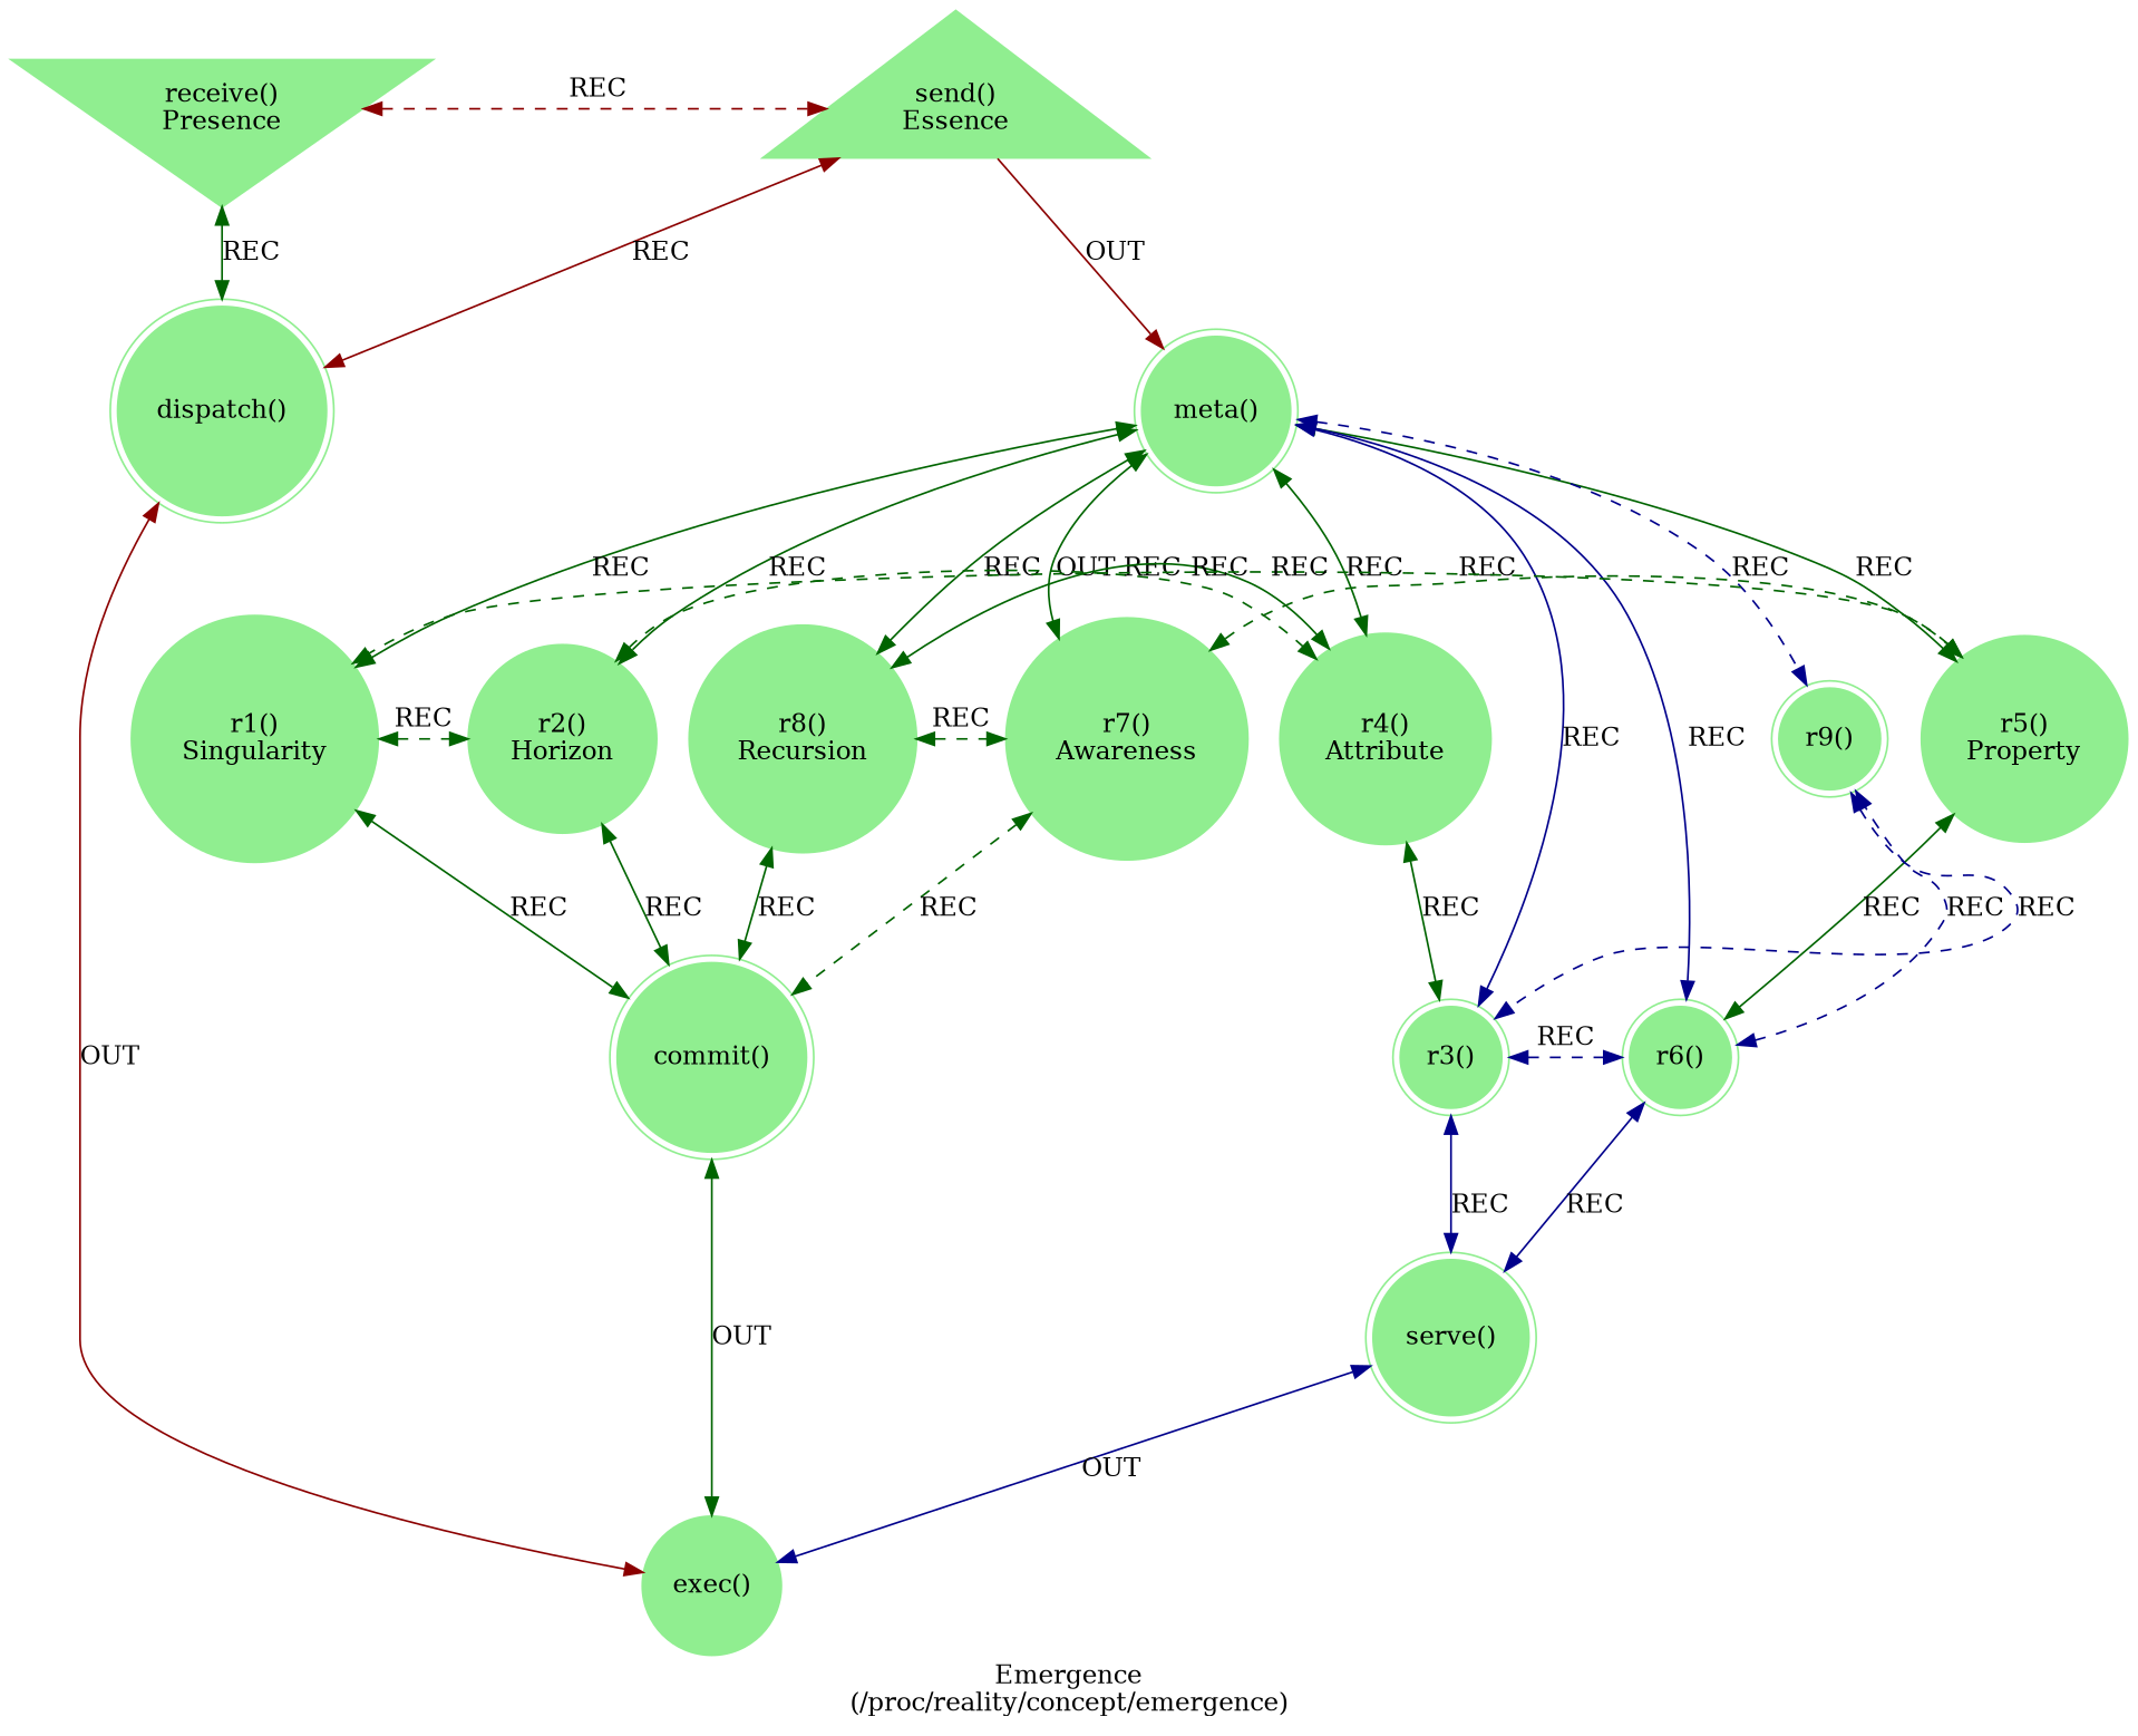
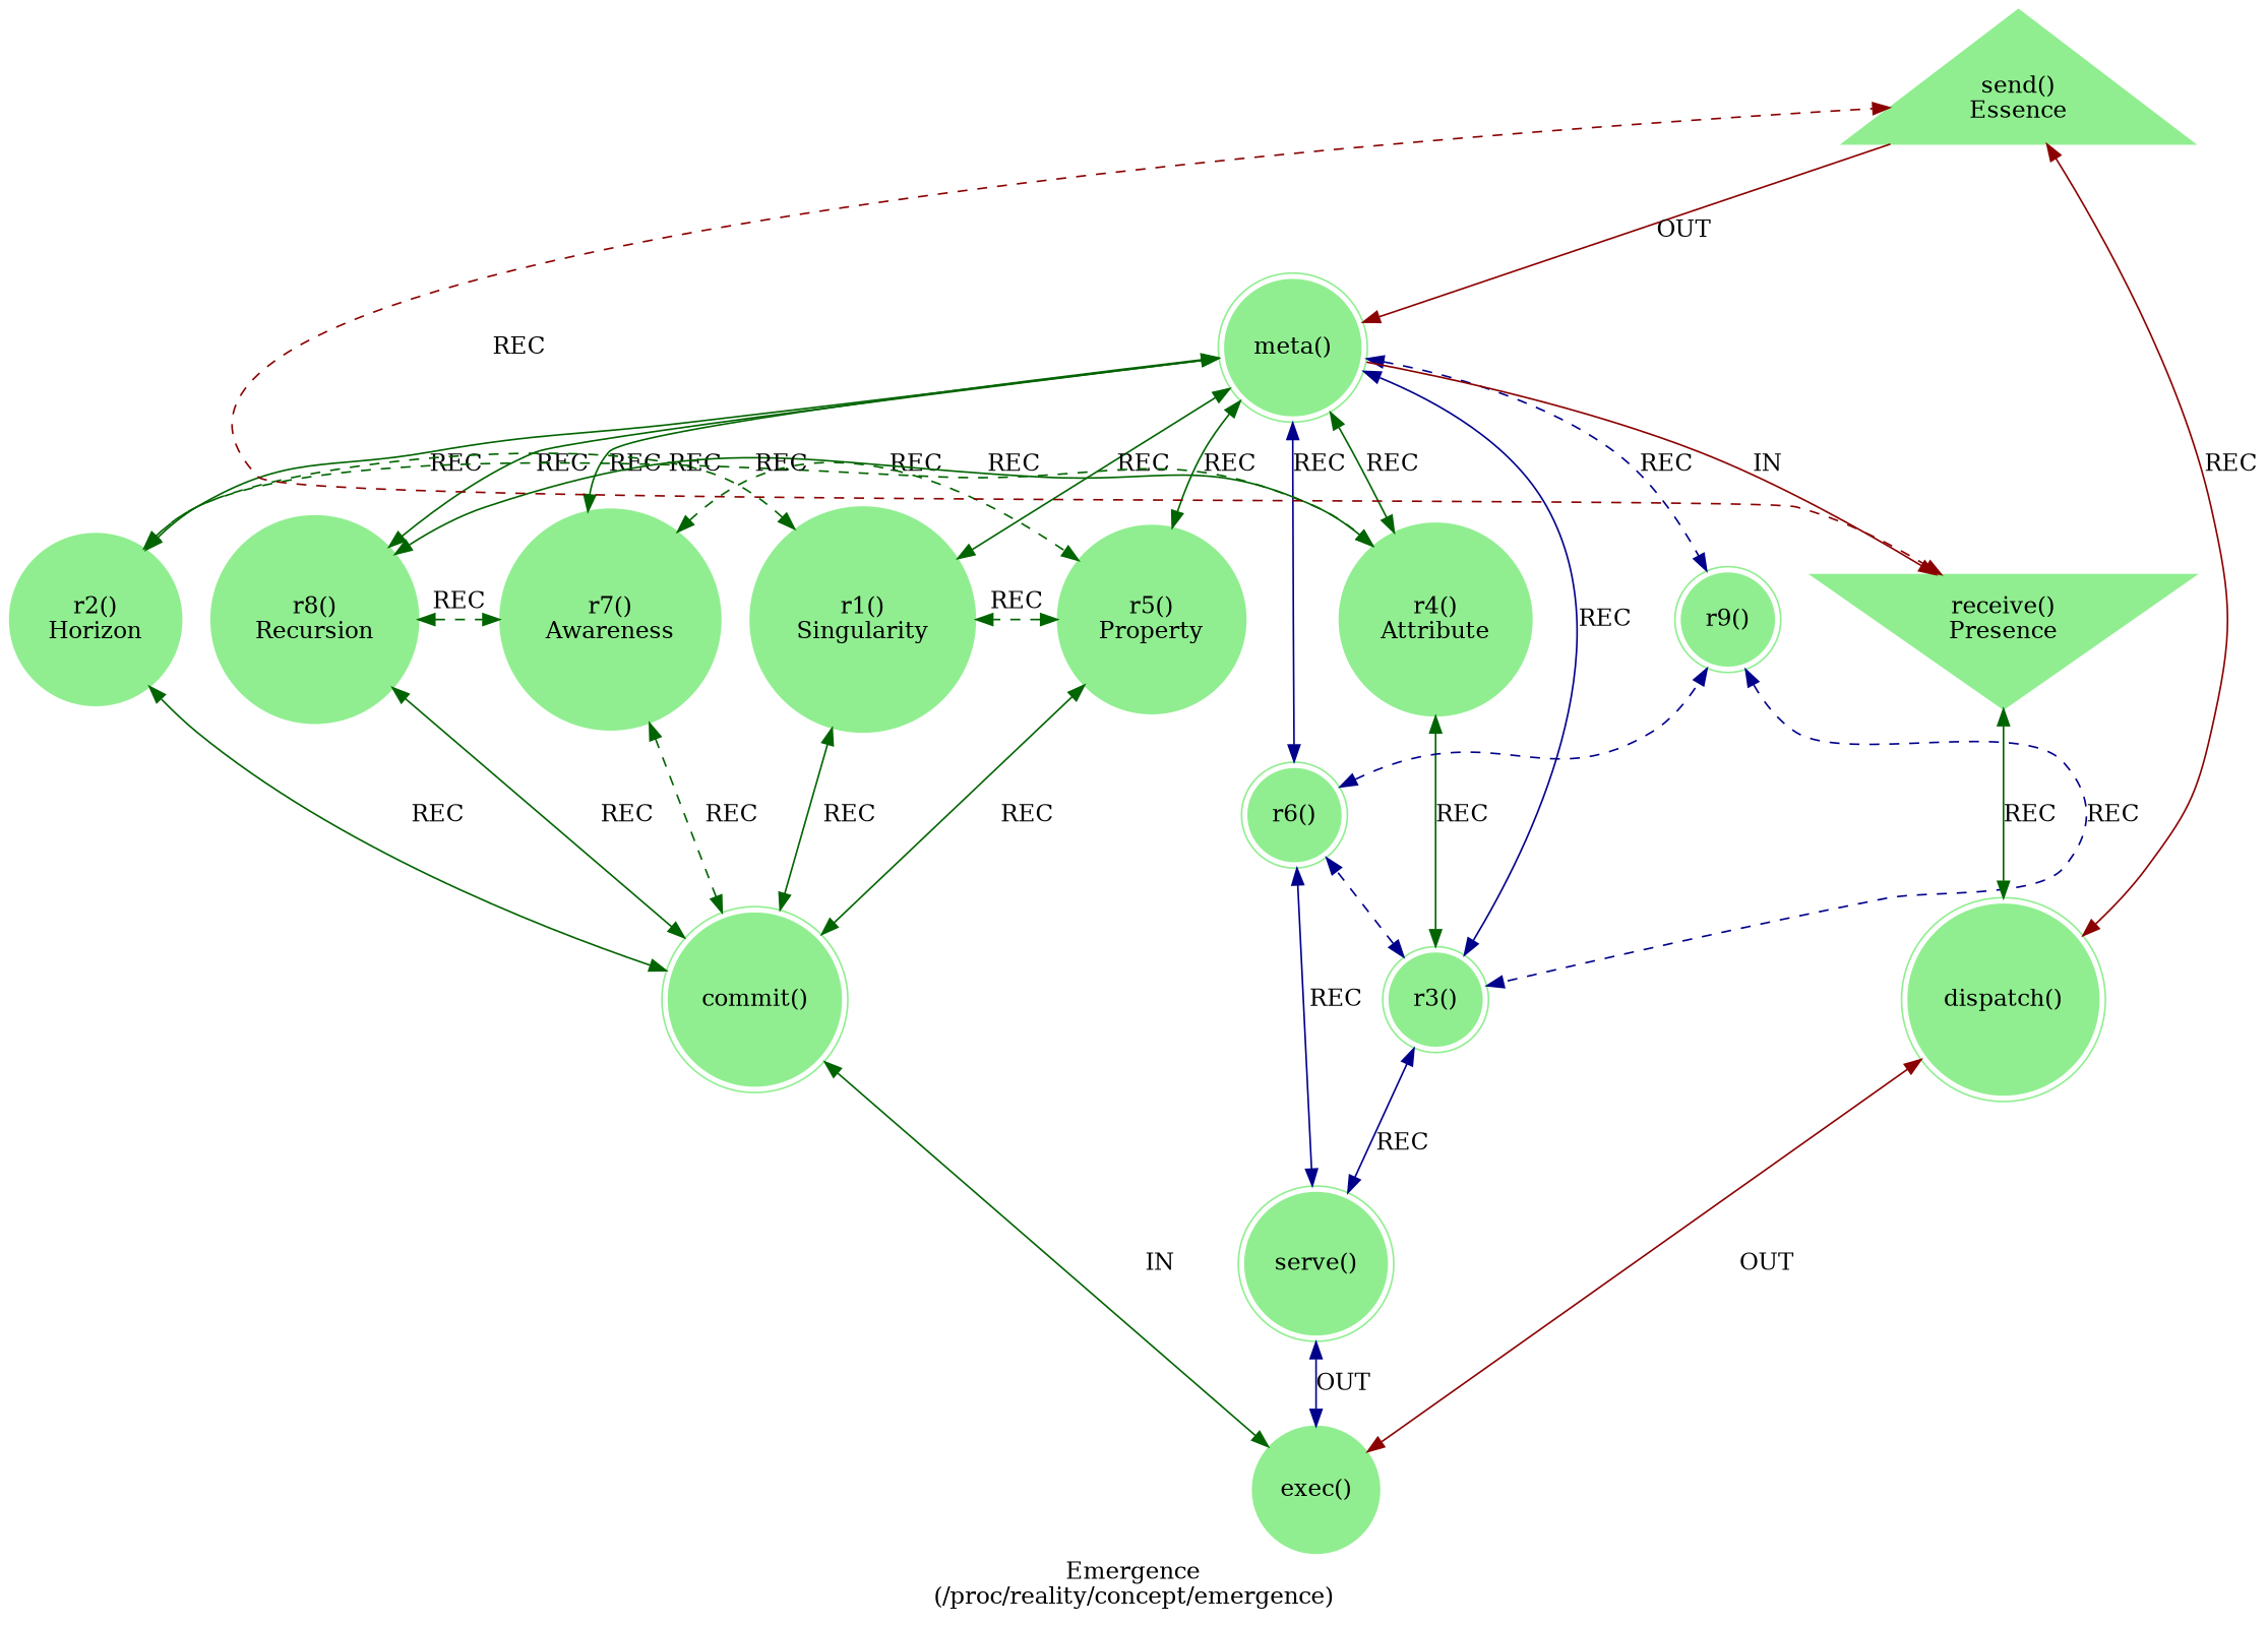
  strict digraph {
    color=lightgray
    label="Emergence\n(/proc/reality/concept/emergence)"
    style=filled
    node [color=lightgreen shape=doublecircle style=filled]
    edge [color=darkgreen dir=both]
    n1 [label="meta()"]
    n2 [label="r1()\nSingularity" shape=circle]
    n3 [label="r2()\nHorizon" shape=circle]
    n4 [label="r4()\nAttribute" shape=circle]
    n5 [label="r8()\nRecursion" shape=circle]
    n6 [label="r7()\nAwareness" shape=circle]
    n7 [label="r5()\nProperty" shape=circle]
    n8 [label="r3()"]
    n9 [label="r6()"]
    n10 [label="r9()"]
    n11 [label="receive()\nPresence" shape=invtriangle]
    n12 [label="commit()"]
    n13 [label="serve()"]
    n14 [label="send()\nEssence" shape=triangle]
    n15 [label="dispatch()"]
    n16 [label="exec()" shape=circle]
    n1 -> n2 [label=REC]
    n1 -> n3 [label=REC]
    n1 -> n4 [label=REC]
    n1 -> n5 [label=REC]
-   n1 -> n6 [label=OUT]
+   n1 -> n6 [label=REC]
    n1 -> n7 [label=REC]
    n1 -> n8 [color=darkblue label=REC]
    n1 -> n9 [color=darkblue label=REC]
    n1 -> n10 [color=darkblue label=REC style=dashed]
+   n1 -> n11 [color=darkred label=IN dir=""]
    n2 -> n3 [constraint=false label=REC style=dashed]
    n2 -> n12 [label=REC]
    n3 -> n4 [constraint=false label=REC style=dashed]
    n3 -> n12 [label=REC]
    n4 -> n5 [constraint=false label=REC style=solid]
    n4 -> n8 [label=REC]
    n5 -> n6 [constraint=false label=REC style=dashed]
    n5 -> n12 [label=REC]
    n6 -> n7 [constraint=false label=REC style=dashed]
    n6 -> n12 [label=REC style=dashed]
    n7 -> n2 [constraint=false label=REC style=dashed]
-   n7 -> n9 [label=REC]
+   n7 -> n12 [label=REC]
    n8 -> n9 [color=darkblue constraint=false label=REC style=dashed]
    n8 -> n13 [color=darkblue label=REC]
    n9 -> n10 [color=darkblue constraint=false label=REC style=dashed]
    n9 -> n13 [color=darkblue label=REC]
    n10 -> n8 [color=darkblue constraint=false label=REC style=dashed]
    n11 -> n14 [color=darkred constraint=false label=REC style=dashed]
    n11 -> n15 [label=REC]
-   n12 -> n16 [label=OUT]
+   n12 -> n16 [label=IN]
    n13 -> n16 [color=darkblue label=OUT]
    n14 -> n1 [color=darkred label=OUT dir=""]
    n14 -> n15 [color=darkred label=REC]
    n15 -> n16 [color=darkred label=OUT]
  }
